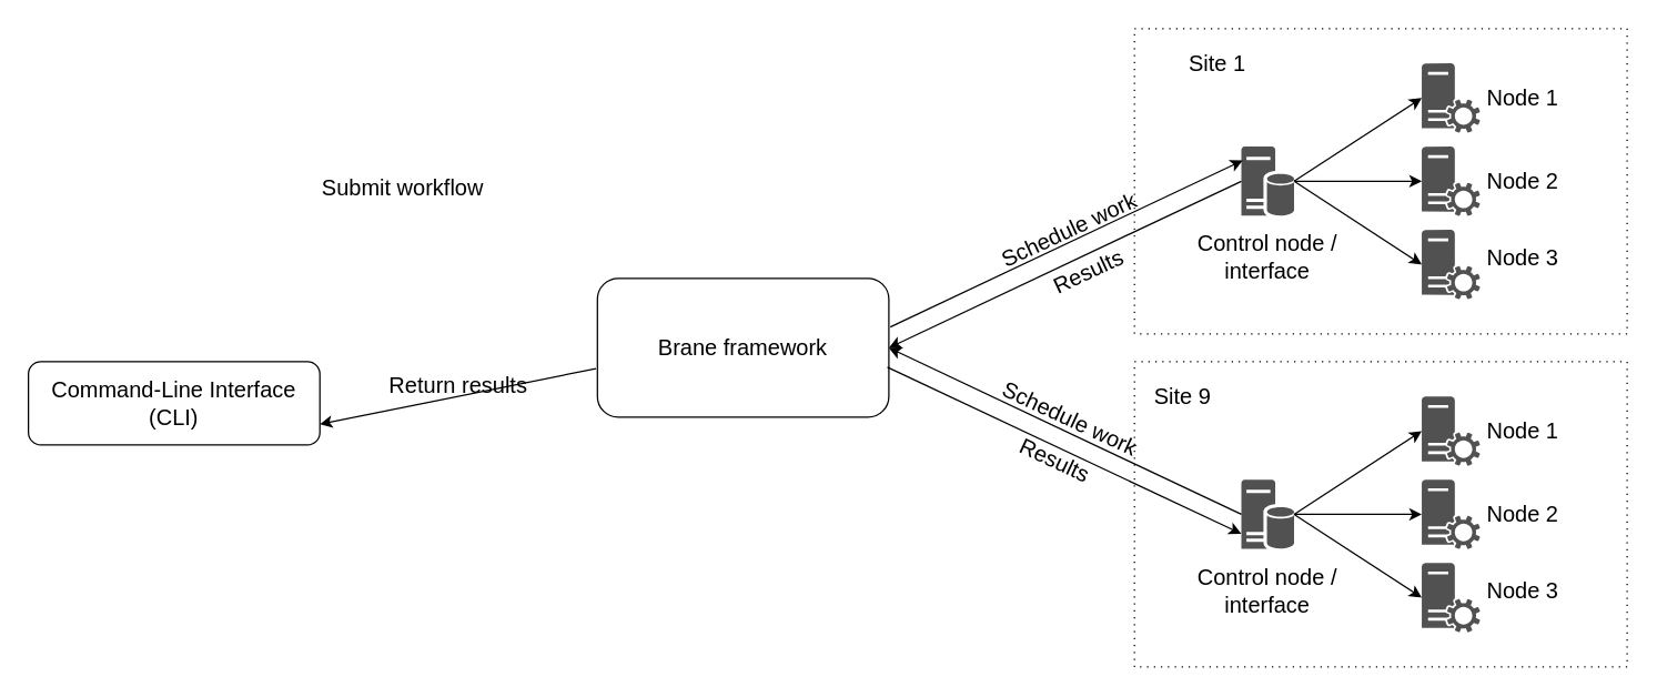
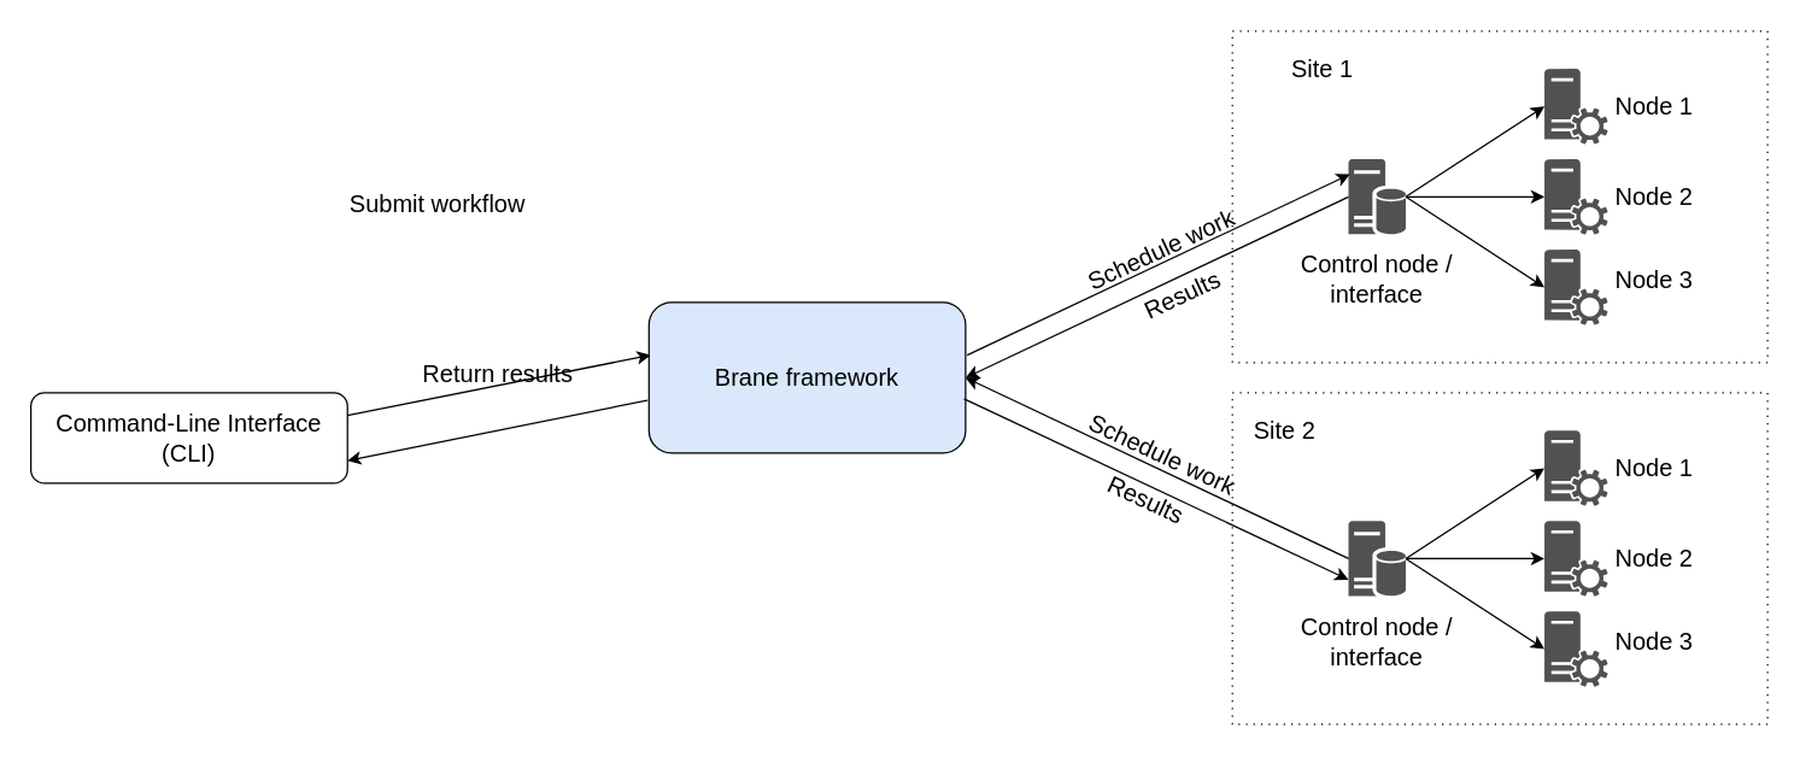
  <mxCell id="0" />
  <mxCell id="1" parent="0" />
  <mxCell id="2" value="&lt;font style=&quot;font-size: 16px&quot;&gt;Command-Line Interface (CLI)&lt;/font&gt;" style="rounded=1;whiteSpace=wrap;html=1;" vertex="1" parent="1"><mxGeometry x="20" y="260" width="210" height="60" as="geometry" /></mxCell>
+ <mxCell id="3" value="" style="endArrow=classic;html=1;rounded=0;fontSize=16;exitX=1;exitY=0.25;exitDx=0;exitDy=0;entryX=0.005;entryY=0.35;entryDx=0;entryDy=0;entryPerimeter=0;" edge="1" parent="1" source="2" target="5"><mxGeometry width="50" height="50" relative="1" as="geometry"><mxPoint x="280" y="270" as="sourcePoint" /><mxPoint x="430" y="230" as="targetPoint" /></mxGeometry></mxCell>
  <mxCell id="4" value="Submit workflow" style="text;html=1;strokeColor=none;fillColor=none;align=center;verticalAlign=middle;whiteSpace=wrap;rounded=0;fontSize=16;" vertex="1" parent="1"><mxGeometry x="220" y="120" width="140" height="30" as="geometry" /></mxCell>
- <mxCell id="5" value="Brane framework" style="rounded=1;whiteSpace=wrap;html=1;fontSize=16;" vertex="1" parent="1"><mxGeometry x="430" y="200" width="210" height="100" as="geometry" /></mxCell>
+ <mxCell id="5" value="Brane framework" style="rounded=1;whiteSpace=wrap;html=1;fontSize=16;fillColor=#dae8fc;" vertex="1" parent="1"><mxGeometry x="430" y="200" width="210" height="100" as="geometry" /></mxCell>
  <mxCell id="6" value="" style="group" vertex="1" connectable="0" parent="1"><mxGeometry x="817" y="20" width="355" height="220" as="geometry" /></mxCell>
  <mxCell id="7" value="" style="rounded=0;whiteSpace=wrap;html=1;fontSize=16;dashed=1;dashPattern=1 4;" vertex="1" parent="6"><mxGeometry width="355" height="220" as="geometry" /></mxCell>
  <mxCell id="8" value="" style="sketch=0;pointerEvents=1;shadow=0;dashed=0;html=1;strokeColor=none;labelPosition=center;verticalLabelPosition=bottom;verticalAlign=top;align=center;fillColor=#515151;shape=mxgraph.mscae.system_center.roles;fontSize=16;" vertex="1" parent="6"><mxGeometry x="207" y="25" width="42" height="50" as="geometry" /></mxCell>
  <mxCell id="9" value="" style="sketch=0;pointerEvents=1;shadow=0;dashed=0;html=1;strokeColor=none;labelPosition=center;verticalLabelPosition=bottom;verticalAlign=top;align=center;fillColor=#515151;shape=mxgraph.mscae.system_center.roles;fontSize=16;" vertex="1" parent="6"><mxGeometry x="207" y="85" width="42" height="50" as="geometry" /></mxCell>
  <mxCell id="10" value="" style="sketch=0;pointerEvents=1;shadow=0;dashed=0;html=1;strokeColor=none;labelPosition=center;verticalLabelPosition=bottom;verticalAlign=top;align=center;fillColor=#515151;shape=mxgraph.mscae.system_center.roles;fontSize=16;" vertex="1" parent="6"><mxGeometry x="207" y="145" width="42" height="50" as="geometry" /></mxCell>
  <mxCell id="11" value="" style="sketch=0;pointerEvents=1;shadow=0;dashed=0;html=1;strokeColor=none;labelPosition=center;verticalLabelPosition=bottom;verticalAlign=top;align=center;fillColor=#515151;shape=mxgraph.mscae.enterprise.database_server;fontSize=16;" vertex="1" parent="6"><mxGeometry x="77" y="85" width="38" height="50" as="geometry" /></mxCell>
  <mxCell id="12" value="Control node / interface" style="text;html=1;strokeColor=none;fillColor=none;align=center;verticalAlign=middle;whiteSpace=wrap;rounded=0;dashed=1;dashPattern=1 4;fontSize=16;" vertex="1" parent="6"><mxGeometry x="31" y="145" width="130" height="40" as="geometry" /></mxCell>
  <mxCell id="13" value="Node 1" style="text;html=1;strokeColor=none;fillColor=none;align=center;verticalAlign=middle;whiteSpace=wrap;rounded=0;dashed=1;dashPattern=1 4;fontSize=16;" vertex="1" parent="6"><mxGeometry x="240" y="35" width="80" height="30" as="geometry" /></mxCell>
  <mxCell id="14" value="Node 2" style="text;html=1;strokeColor=none;fillColor=none;align=center;verticalAlign=middle;whiteSpace=wrap;rounded=0;dashed=1;dashPattern=1 4;fontSize=16;" vertex="1" parent="6"><mxGeometry x="240" y="95" width="80" height="30" as="geometry" /></mxCell>
  <mxCell id="15" value="Node 3" style="text;html=1;strokeColor=none;fillColor=none;align=center;verticalAlign=middle;whiteSpace=wrap;rounded=0;dashed=1;dashPattern=1 4;fontSize=16;" vertex="1" parent="6"><mxGeometry x="240" y="150" width="80" height="30" as="geometry" /></mxCell>
  <mxCell id="16" value="" style="endArrow=classic;startArrow=none;html=1;rounded=0;fontSize=16;exitX=1;exitY=0.5;exitDx=0;exitDy=0;exitPerimeter=0;entryX=0;entryY=0.5;entryDx=0;entryDy=0;entryPerimeter=0;startFill=0;" edge="1" parent="6" source="11" target="8"><mxGeometry width="50" height="50" relative="1" as="geometry"><mxPoint x="120" y="335" as="sourcePoint" /><mxPoint x="170" y="285" as="targetPoint" /></mxGeometry></mxCell>
  <mxCell id="17" value="" style="endArrow=classic;startArrow=none;html=1;rounded=0;fontSize=16;exitX=1;exitY=0.5;exitDx=0;exitDy=0;exitPerimeter=0;entryX=0;entryY=0.5;entryDx=0;entryDy=0;entryPerimeter=0;startFill=0;" edge="1" parent="6" source="11" target="9"><mxGeometry width="50" height="50" relative="1" as="geometry"><mxPoint x="190" y="325" as="sourcePoint" /><mxPoint x="240" y="275" as="targetPoint" /></mxGeometry></mxCell>
  <mxCell id="18" value="" style="endArrow=classic;startArrow=none;html=1;rounded=0;fontSize=16;exitX=1;exitY=0.5;exitDx=0;exitDy=0;exitPerimeter=0;entryX=0;entryY=0.5;entryDx=0;entryDy=0;entryPerimeter=0;startFill=0;" edge="1" parent="6" source="11" target="10"><mxGeometry width="50" height="50" relative="1" as="geometry"><mxPoint x="120" y="345" as="sourcePoint" /><mxPoint x="170" y="295" as="targetPoint" /></mxGeometry></mxCell>
  <mxCell id="19" value="Site 1" style="text;html=1;strokeColor=none;fillColor=none;align=center;verticalAlign=middle;whiteSpace=wrap;rounded=0;dashed=1;dashPattern=1 4;fontSize=16;" vertex="1" parent="6"><mxGeometry x="30" y="10" width="60" height="30" as="geometry" /></mxCell>
  <mxCell id="20" value="" style="endArrow=classic;startArrow=none;html=1;rounded=0;fontSize=16;exitX=1.005;exitY=0.35;exitDx=0;exitDy=0;exitPerimeter=0;entryX=0.026;entryY=0.2;entryDx=0;entryDy=0;entryPerimeter=0;startFill=0;" edge="1" parent="1" source="5" target="11"><mxGeometry width="50" height="50" relative="1" as="geometry"><mxPoint x="770" y="150" as="sourcePoint" /><mxPoint x="820" y="100" as="targetPoint" /></mxGeometry></mxCell>
  <mxCell id="21" value="Schedule work" style="text;html=1;strokeColor=none;fillColor=none;align=center;verticalAlign=middle;whiteSpace=wrap;rounded=0;fontSize=16;rotation=-25;" vertex="1" parent="1"><mxGeometry x="700" y="150" width="140" height="30" as="geometry" /></mxCell>
  <mxCell id="22" value="" style="group" vertex="1" connectable="0" parent="1"><mxGeometry x="817" y="260" width="355" height="220" as="geometry" /></mxCell>
  <mxCell id="23" value="" style="rounded=0;whiteSpace=wrap;html=1;fontSize=16;dashed=1;dashPattern=1 4;" vertex="1" parent="22"><mxGeometry width="355" height="220" as="geometry" /></mxCell>
  <mxCell id="24" value="" style="sketch=0;pointerEvents=1;shadow=0;dashed=0;html=1;strokeColor=none;labelPosition=center;verticalLabelPosition=bottom;verticalAlign=top;align=center;fillColor=#515151;shape=mxgraph.mscae.system_center.roles;fontSize=16;" vertex="1" parent="22"><mxGeometry x="207" y="25" width="42" height="50" as="geometry" /></mxCell>
  <mxCell id="25" value="" style="sketch=0;pointerEvents=1;shadow=0;dashed=0;html=1;strokeColor=none;labelPosition=center;verticalLabelPosition=bottom;verticalAlign=top;align=center;fillColor=#515151;shape=mxgraph.mscae.system_center.roles;fontSize=16;" vertex="1" parent="22"><mxGeometry x="207" y="85" width="42" height="50" as="geometry" /></mxCell>
  <mxCell id="26" value="" style="sketch=0;pointerEvents=1;shadow=0;dashed=0;html=1;strokeColor=none;labelPosition=center;verticalLabelPosition=bottom;verticalAlign=top;align=center;fillColor=#515151;shape=mxgraph.mscae.system_center.roles;fontSize=16;" vertex="1" parent="22"><mxGeometry x="207" y="145" width="42" height="50" as="geometry" /></mxCell>
  <mxCell id="27" value="" style="sketch=0;pointerEvents=1;shadow=0;dashed=0;html=1;strokeColor=none;labelPosition=center;verticalLabelPosition=bottom;verticalAlign=top;align=center;fillColor=#515151;shape=mxgraph.mscae.enterprise.database_server;fontSize=16;" vertex="1" parent="22"><mxGeometry x="77" y="85" width="38" height="50" as="geometry" /></mxCell>
  <mxCell id="28" value="Control node / interface" style="text;html=1;strokeColor=none;fillColor=none;align=center;verticalAlign=middle;whiteSpace=wrap;rounded=0;dashed=1;dashPattern=1 4;fontSize=16;" vertex="1" parent="22"><mxGeometry x="31" y="145" width="130" height="40" as="geometry" /></mxCell>
  <mxCell id="29" value="Node 1" style="text;html=1;strokeColor=none;fillColor=none;align=center;verticalAlign=middle;whiteSpace=wrap;rounded=0;dashed=1;dashPattern=1 4;fontSize=16;" vertex="1" parent="22"><mxGeometry x="240" y="35" width="80" height="30" as="geometry" /></mxCell>
  <mxCell id="30" value="Node 2" style="text;html=1;strokeColor=none;fillColor=none;align=center;verticalAlign=middle;whiteSpace=wrap;rounded=0;dashed=1;dashPattern=1 4;fontSize=16;" vertex="1" parent="22"><mxGeometry x="240" y="95" width="80" height="30" as="geometry" /></mxCell>
  <mxCell id="31" value="Node 3" style="text;html=1;strokeColor=none;fillColor=none;align=center;verticalAlign=middle;whiteSpace=wrap;rounded=0;dashed=1;dashPattern=1 4;fontSize=16;" vertex="1" parent="22"><mxGeometry x="240" y="150" width="80" height="30" as="geometry" /></mxCell>
  <mxCell id="32" value="" style="endArrow=classic;startArrow=none;html=1;rounded=0;fontSize=16;exitX=1;exitY=0.5;exitDx=0;exitDy=0;exitPerimeter=0;entryX=0;entryY=0.5;entryDx=0;entryDy=0;entryPerimeter=0;startFill=0;" edge="1" parent="22" source="27" target="24"><mxGeometry width="50" height="50" relative="1" as="geometry"><mxPoint x="120" y="335" as="sourcePoint" /><mxPoint x="170" y="285" as="targetPoint" /></mxGeometry></mxCell>
  <mxCell id="33" value="" style="endArrow=classic;startArrow=none;html=1;rounded=0;fontSize=16;exitX=1;exitY=0.5;exitDx=0;exitDy=0;exitPerimeter=0;entryX=0;entryY=0.5;entryDx=0;entryDy=0;entryPerimeter=0;startFill=0;" edge="1" parent="22" source="27" target="25"><mxGeometry width="50" height="50" relative="1" as="geometry"><mxPoint x="190" y="325" as="sourcePoint" /><mxPoint x="240" y="275" as="targetPoint" /></mxGeometry></mxCell>
  <mxCell id="34" value="" style="endArrow=classic;startArrow=none;html=1;rounded=0;fontSize=16;exitX=1;exitY=0.5;exitDx=0;exitDy=0;exitPerimeter=0;entryX=0;entryY=0.5;entryDx=0;entryDy=0;entryPerimeter=0;startFill=0;" edge="1" parent="22" source="27" target="26"><mxGeometry width="50" height="50" relative="1" as="geometry"><mxPoint x="120" y="345" as="sourcePoint" /><mxPoint x="170" y="295" as="targetPoint" /></mxGeometry></mxCell>
- <mxCell id="35" value="Site 9" style="text;html=1;strokeColor=none;fillColor=none;align=center;verticalAlign=middle;whiteSpace=wrap;rounded=0;dashed=1;dashPattern=1 4;fontSize=16;" vertex="1" parent="22"><mxGeometry x="5" y="10" width="60" height="30" as="geometry" /></mxCell>
+ <mxCell id="35" value="Site 2" style="text;html=1;strokeColor=none;fillColor=none;align=center;verticalAlign=middle;whiteSpace=wrap;rounded=0;dashed=1;dashPattern=1 4;fontSize=16;" vertex="1" parent="22"><mxGeometry x="5" y="10" width="60" height="30" as="geometry" /></mxCell>
  <mxCell id="36" value="" style="endArrow=classic;html=1;rounded=0;fontSize=16;entryX=1;entryY=0.5;entryDx=0;entryDy=0;exitX=0;exitY=0.5;exitDx=0;exitDy=0;exitPerimeter=0;" edge="1" parent="1" source="11" target="5"><mxGeometry width="50" height="50" relative="1" as="geometry"><mxPoint x="892" y="126" as="sourcePoint" /><mxPoint x="810" y="250" as="targetPoint" /></mxGeometry></mxCell>
  <mxCell id="37" value="Results" style="text;html=1;strokeColor=none;fillColor=none;align=center;verticalAlign=middle;whiteSpace=wrap;rounded=0;fontSize=16;rotation=-25;" vertex="1" parent="1"><mxGeometry x="714" y="180" width="140" height="30" as="geometry" /></mxCell>
  <mxCell id="38" value="" style="endArrow=classic;startArrow=none;html=1;rounded=0;fontSize=16;exitX=0.995;exitY=0.64;exitDx=0;exitDy=0;exitPerimeter=0;entryX=0;entryY=0.78;entryDx=0;entryDy=0;entryPerimeter=0;startFill=0;" edge="1" parent="1" source="5" target="27"><mxGeometry width="50" height="50" relative="1" as="geometry"><mxPoint x="561.05" y="490" as="sourcePoint" /><mxPoint x="814.988" y="370" as="targetPoint" /></mxGeometry></mxCell>
  <mxCell id="39" value="Schedule work" style="text;html=1;strokeColor=none;fillColor=none;align=center;verticalAlign=middle;whiteSpace=wrap;rounded=0;fontSize=16;rotation=25;" vertex="1" parent="1"><mxGeometry x="701" y="286" width="140" height="30" as="geometry" /></mxCell>
  <mxCell id="40" value="" style="endArrow=classic;html=1;rounded=0;fontSize=16;entryX=1;entryY=0.5;entryDx=0;entryDy=0;exitX=0;exitY=0.5;exitDx=0;exitDy=0;exitPerimeter=0;" edge="1" parent="1" source="27" target="5"><mxGeometry width="50" height="50" relative="1" as="geometry"><mxPoint x="814" y="385" as="sourcePoint" /><mxPoint x="560" y="505" as="targetPoint" /></mxGeometry></mxCell>
  <mxCell id="41" value="Results" style="text;html=1;strokeColor=none;fillColor=none;align=center;verticalAlign=middle;whiteSpace=wrap;rounded=0;fontSize=16;rotation=25;" vertex="1" parent="1"><mxGeometry x="690" y="316" width="140" height="30" as="geometry" /></mxCell>
  <mxCell id="42" value="" style="endArrow=classic;html=1;rounded=0;fontSize=16;entryX=1;entryY=0.75;entryDx=0;entryDy=0;" edge="1" parent="1" target="2"><mxGeometry width="50" height="50" relative="1" as="geometry"><mxPoint x="429" y="265" as="sourcePoint" /><mxPoint x="400" y="330" as="targetPoint" /></mxGeometry></mxCell>
- <mxCell id="43" value="Return results" style="text;html=1;strokeColor=none;fillColor=none;align=center;verticalAlign=middle;whiteSpace=wrap;rounded=0;fontSize=16;" vertex="1" parent="1"><mxGeometry x="260" y="262" width="140" height="30" as="geometry" /></mxCell>
+ <mxCell id="43" value="Return results" style="text;html=1;strokeColor=none;fillColor=none;align=center;verticalAlign=middle;whiteSpace=wrap;rounded=0;fontSize=16;" vertex="1" parent="1"><mxGeometry x="260" y="232" width="140" height="30" as="geometry" /></mxCell>
